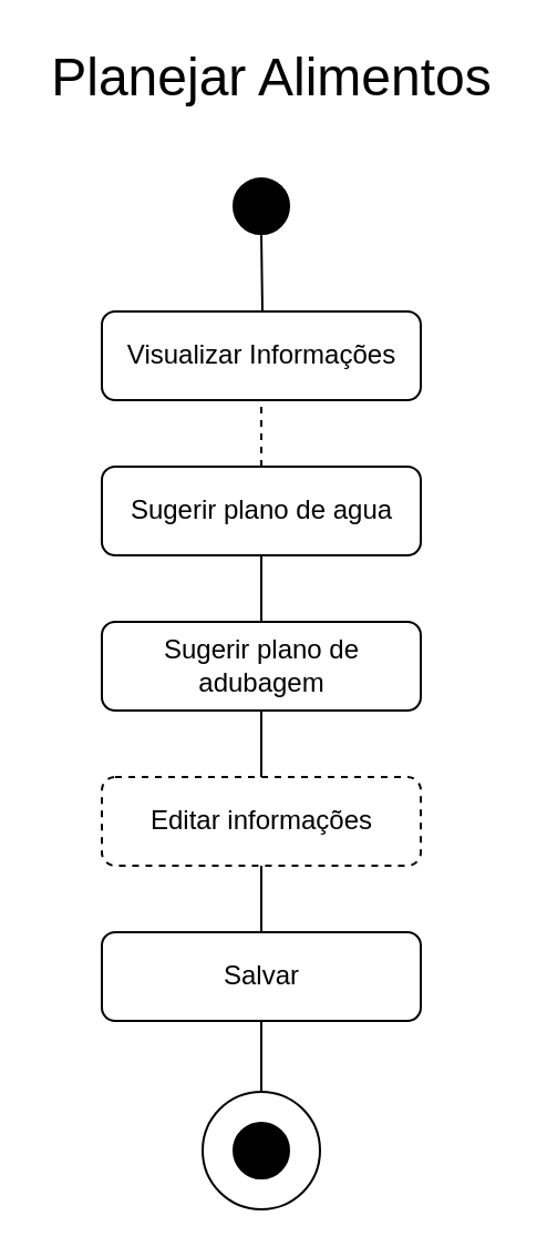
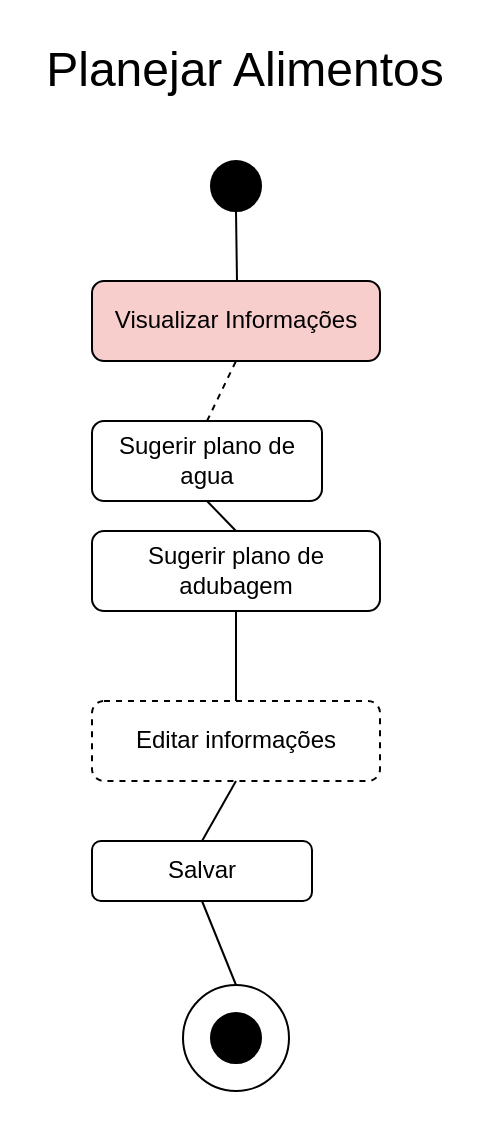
  <mxCell id="0" />
  <mxCell id="1" parent="0" />
  <mxCell id="2" value="" style="ellipse;whiteSpace=wrap;html=1;aspect=fixed;fillColor=#000000;" parent="1" vertex="1"><mxGeometry x="105" y="80" width="25" height="25" as="geometry" /></mxCell>
  <mxCell id="3" value="&lt;font style=&quot;font-size: 24px;&quot;&gt;Planejar Alimentos&lt;/font&gt;" style="text;html=1;align=center;verticalAlign=middle;whiteSpace=wrap;rounded=0;" parent="1" vertex="1"><mxGeometry x="20" y="20" width="205" height="30" as="geometry" /></mxCell>
- <mxCell id="4" value="Visualizar Informações" style="rounded=1;whiteSpace=wrap;html=1;" parent="1" vertex="1"><mxGeometry x="45.5" y="140" width="144" height="40" as="geometry" /></mxCell>
+ <mxCell id="4" value="Visualizar Informações" style="rounded=1;whiteSpace=wrap;html=1;fillColor=#f8cecc;" parent="1" vertex="1"><mxGeometry x="45.5" y="140" width="144" height="40" as="geometry" /></mxCell>
  <mxCell id="5" value="" style="endArrow=none;html=1;rounded=0;entryX=0.5;entryY=1;entryDx=0;entryDy=0;" parent="1" target="2" edge="1"><mxGeometry width="50" height="50" relative="1" as="geometry"><mxPoint x="118" y="140" as="sourcePoint" /><mxPoint x="142" y="230" as="targetPoint" /></mxGeometry></mxCell>
- <mxCell id="6" value="Sugerir plano de agua" style="rounded=1;whiteSpace=wrap;html=1;" parent="1" vertex="1"><mxGeometry x="45.5" y="210" width="144" height="40" as="geometry" /></mxCell>
- <mxCell id="7" value="Sugerir plano de adubagem" style="rounded=1;whiteSpace=wrap;html=1;" parent="1" vertex="1"><mxGeometry x="45.5" y="280" width="144" height="40" as="geometry" /></mxCell>
+ <mxCell id="6" value="Sugerir plano de agua" style="rounded=1;whiteSpace=wrap;html=1;" parent="1" vertex="1"><mxGeometry x="45.5" y="210" width="115" height="40" as="geometry" /></mxCell>
+ <mxCell id="7" value="Sugerir plano de adubagem" style="rounded=1;whiteSpace=wrap;html=1;" parent="1" vertex="1"><mxGeometry x="45.5" y="265" width="144" height="40" as="geometry" /></mxCell>
  <mxCell id="8" value="Editar informações" style="rounded=1;whiteSpace=wrap;html=1;dashed=1;" parent="1" vertex="1"><mxGeometry x="45.5" y="350" width="144" height="40" as="geometry" /></mxCell>
- <mxCell id="9" value="Salvar" style="rounded=1;whiteSpace=wrap;html=1;" parent="1" vertex="1"><mxGeometry x="45.5" y="420" width="144" height="40" as="geometry" /></mxCell>
+ <mxCell id="9" value="Salvar" style="rounded=1;whiteSpace=wrap;html=1;" parent="1" vertex="1"><mxGeometry x="45.5" y="420" width="110" height="30" as="geometry" /></mxCell>
  <mxCell id="10" value="" style="endArrow=none;html=1;rounded=0;entryX=0.5;entryY=1;entryDx=0;entryDy=0;exitX=0.5;exitY=0;exitDx=0;exitDy=0;dashed=1;" parent="1" source="6" target="4" edge="1"><mxGeometry width="50" height="50" relative="1" as="geometry"><mxPoint x="22" y="220" as="sourcePoint" /><mxPoint x="72" y="170" as="targetPoint" /></mxGeometry></mxCell>
  <mxCell id="11" value="" style="endArrow=none;html=1;rounded=0;entryX=0.5;entryY=1;entryDx=0;entryDy=0;exitX=0.5;exitY=0;exitDx=0;exitDy=0;" parent="1" source="7" target="6" edge="1"><mxGeometry width="50" height="50" relative="1" as="geometry"><mxPoint x="-88" y="340" as="sourcePoint" /><mxPoint x="-38" y="290" as="targetPoint" /></mxGeometry></mxCell>
  <mxCell id="12" value="" style="endArrow=none;html=1;rounded=0;entryX=0.5;entryY=1;entryDx=0;entryDy=0;exitX=0.5;exitY=0;exitDx=0;exitDy=0;" parent="1" source="8" target="7" edge="1"><mxGeometry width="50" height="50" relative="1" as="geometry"><mxPoint x="92" y="360" as="sourcePoint" /><mxPoint x="142" y="310" as="targetPoint" /></mxGeometry></mxCell>
  <mxCell id="13" value="" style="endArrow=none;html=1;rounded=0;entryX=0.5;entryY=1;entryDx=0;entryDy=0;exitX=0.5;exitY=0;exitDx=0;exitDy=0;" parent="1" source="9" target="8" edge="1"><mxGeometry width="50" height="50" relative="1" as="geometry"><mxPoint x="-108" y="480" as="sourcePoint" /><mxPoint x="-58" y="430" as="targetPoint" /></mxGeometry></mxCell>
  <mxCell id="14" value="" style="endArrow=none;html=1;rounded=0;entryX=0.5;entryY=1;entryDx=0;entryDy=0;exitX=0.5;exitY=0;exitDx=0;exitDy=0;" parent="1" source="15" target="9" edge="1"><mxGeometry width="50" height="50" relative="1" as="geometry"><mxPoint x="117.5" y="490" as="sourcePoint" /><mxPoint x="142" y="310" as="targetPoint" /></mxGeometry></mxCell>
  <mxCell id="15" value="" style="ellipse;whiteSpace=wrap;html=1;aspect=fixed;" parent="1" vertex="1"><mxGeometry x="91" y="492" width="53" height="53" as="geometry" /></mxCell>
  <mxCell id="16" value="" style="ellipse;whiteSpace=wrap;html=1;aspect=fixed;fillColor=#000000;" parent="1" vertex="1"><mxGeometry x="105" y="506" width="25" height="25" as="geometry" /></mxCell>
